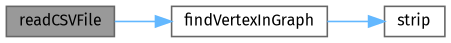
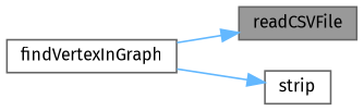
  digraph {
    fontname="Fira Sans"
    rankdir=LR
    node [color=grey40 fillcolor=white fontname="Fira Sans" fontsize=10 shape=box style=filled]
    edge [color=steelblue1 fontname="Fira Sans" fontsize=10 labelfontname=Helvetica labelfontsize=10 style=solid]
    n1 [color=gray40 fillcolor=grey60 fontcolor=black height=0.2 label=readCSVFile width=0.4]
    n2 [height=0.2 label=findVertexInGraph width=0.4]
    n3 [height=0.2 label=strip width=0.4]
-   n1 -> n2
+   n2 -> n1
    n2 -> n3
  }
